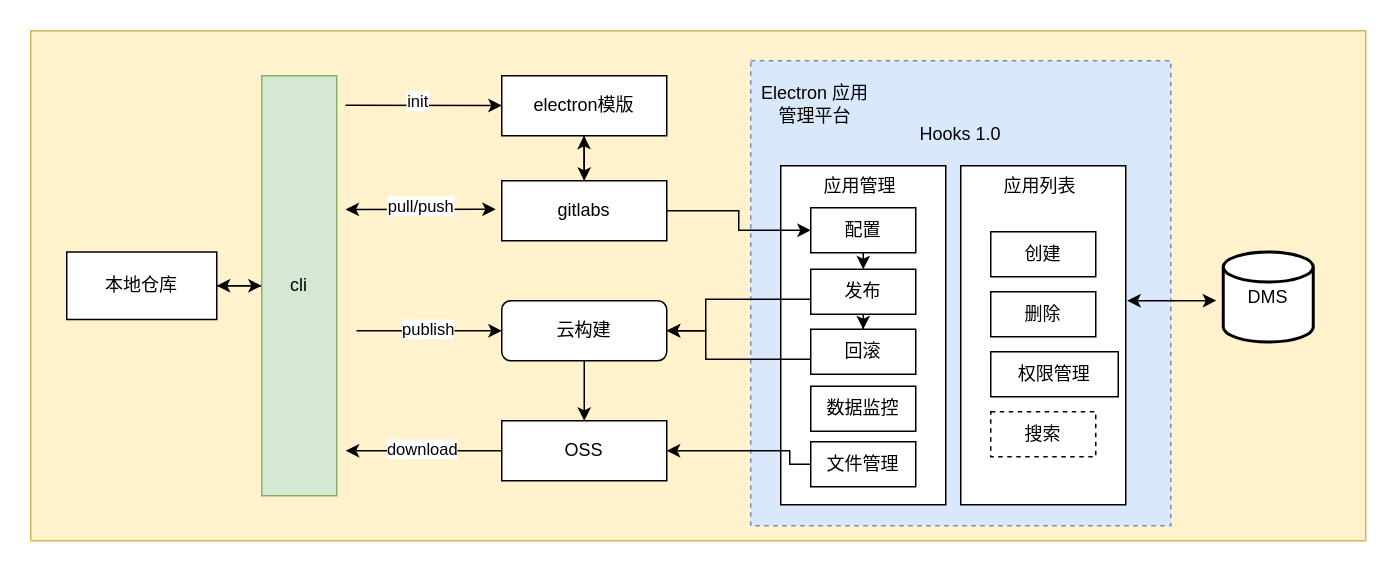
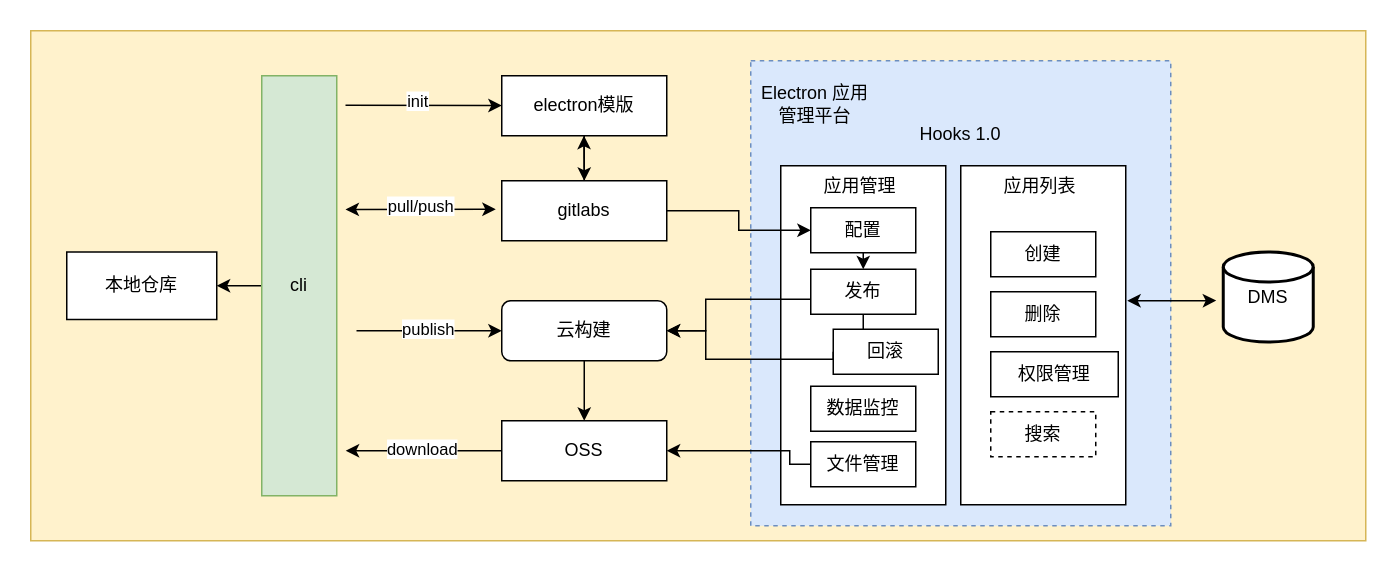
  <mxCell id="0" />
  <mxCell id="1" parent="0" />
  <mxCell id="2" value="" style="rounded=0;whiteSpace=wrap;html=1;fillColor=#fff2cc;strokeColor=#d6b656;" parent="1" vertex="1"><mxGeometry x="20" y="20" width="890" height="340" as="geometry" /></mxCell>
  <mxCell id="3" value="" style="rounded=0;whiteSpace=wrap;html=1;dashed=1;fillColor=#dae8fc;strokeColor=#6c8ebf;" parent="1" vertex="1"><mxGeometry x="500" y="40" width="280" height="310" as="geometry" /></mxCell>
  <mxCell id="4" value="" style="rounded=0;whiteSpace=wrap;html=1;" parent="1" vertex="1"><mxGeometry x="640" y="110" width="110" height="226" as="geometry" /></mxCell>
  <mxCell id="5" value="" style="rounded=0;whiteSpace=wrap;html=1;" parent="1" vertex="1"><mxGeometry x="520" y="110" width="110" height="226" as="geometry" /></mxCell>
  <mxCell id="6" style="edgeStyle=orthogonalEdgeStyle;rounded=0;orthogonalLoop=1;jettySize=auto;html=1;exitX=0.5;exitY=1;exitDx=0;exitDy=0;entryX=0.5;entryY=0;entryDx=0;entryDy=0;" parent="1" source="7" target="12" edge="1"><mxGeometry relative="1" as="geometry" /></mxCell>
  <mxCell id="7" value="electron模版" style="rounded=0;whiteSpace=wrap;html=1;" parent="1" vertex="1"><mxGeometry x="334" y="50" width="110" height="40" as="geometry" /></mxCell>
  <mxCell id="8" style="edgeStyle=orthogonalEdgeStyle;rounded=0;orthogonalLoop=1;jettySize=auto;html=1;exitX=0;exitY=0.5;exitDx=0;exitDy=0;" parent="1" source="9" edge="1"><mxGeometry relative="1" as="geometry"><mxPoint x="144" y="190.31" as="targetPoint" /></mxGeometry></mxCell>
  <mxCell id="9" value="cli" style="rounded=0;whiteSpace=wrap;html=1;fillColor=#d5e8d4;strokeColor=#82b366;" parent="1" vertex="1"><mxGeometry x="174" y="50" width="50" height="280" as="geometry" /></mxCell>
  <mxCell id="10" style="edgeStyle=orthogonalEdgeStyle;rounded=0;orthogonalLoop=1;jettySize=auto;html=1;exitX=0.5;exitY=0;exitDx=0;exitDy=0;" parent="1" source="12" edge="1"><mxGeometry relative="1" as="geometry"><mxPoint x="388.793" y="90" as="targetPoint" /></mxGeometry></mxCell>
  <mxCell id="11" value="" style="edgeStyle=orthogonalEdgeStyle;rounded=0;orthogonalLoop=1;jettySize=auto;html=1;" parent="1" source="12" target="33" edge="1"><mxGeometry relative="1" as="geometry" /></mxCell>
  <mxCell id="12" value="gitlabs" style="rounded=0;whiteSpace=wrap;html=1;" parent="1" vertex="1"><mxGeometry x="334" y="120" width="110" height="40" as="geometry" /></mxCell>
  <mxCell id="13" value="" style="edgeStyle=orthogonalEdgeStyle;rounded=0;orthogonalLoop=1;jettySize=auto;html=1;" parent="1" source="14" target="17" edge="1"><mxGeometry relative="1" as="geometry" /></mxCell>
  <mxCell id="14" value="云构建" style="whiteSpace=wrap;html=1;rounded=1;" parent="1" vertex="1"><mxGeometry x="334" y="200" width="110" height="40" as="geometry" /></mxCell>
  <mxCell id="15" style="edgeStyle=orthogonalEdgeStyle;rounded=0;orthogonalLoop=1;jettySize=auto;html=1;exitX=0;exitY=0.5;exitDx=0;exitDy=0;" parent="1" source="17" edge="1"><mxGeometry relative="1" as="geometry"><mxPoint x="230" y="300" as="targetPoint" /><Array as="points"><mxPoint x="230" y="300" /></Array></mxGeometry></mxCell>
  <mxCell id="16" value="download" style="edgeLabel;html=1;align=center;verticalAlign=middle;resizable=0;points=[];" parent="15" vertex="1" connectable="0"><mxGeometry x="0.108" y="-2" relative="1" as="geometry"><mxPoint x="4" as="offset" /></mxGeometry></mxCell>
  <mxCell id="17" value="OSS" style="rounded=0;whiteSpace=wrap;html=1;" parent="1" vertex="1"><mxGeometry x="334" y="280" width="110" height="40" as="geometry" /></mxCell>
- <mxCell id="18" value="" style="edgeStyle=orthogonalEdgeStyle;rounded=0;orthogonalLoop=1;jettySize=auto;html=1;" parent="1" source="19" target="9" edge="1"><mxGeometry relative="1" as="geometry" /></mxCell>
  <mxCell id="19" value="本地仓库" style="rounded=0;whiteSpace=wrap;html=1;" parent="1" vertex="1"><mxGeometry x="44" y="167.5" width="100" height="45" as="geometry" /></mxCell>
  <mxCell id="20" value="" style="endArrow=classic;html=1;entryX=0;entryY=0.5;entryDx=0;entryDy=0;exitX=0.244;exitY=0.588;exitDx=0;exitDy=0;exitPerimeter=0;" parent="1" source="2" target="14" edge="1"><mxGeometry width="50" height="50" relative="1" as="geometry"><mxPoint x="240" y="260" as="sourcePoint" /><mxPoint x="290" y="210" as="targetPoint" /></mxGeometry></mxCell>
  <mxCell id="21" value="publish" style="edgeLabel;html=1;align=center;verticalAlign=middle;resizable=0;points=[];" parent="20" vertex="1" connectable="0"><mxGeometry x="-0.12" y="1" relative="1" as="geometry"><mxPoint x="4" as="offset" /></mxGeometry></mxCell>
  <mxCell id="22" value="" style="endArrow=classic;html=1;entryX=0;entryY=0.5;entryDx=0;entryDy=0;exitX=0.338;exitY=0.412;exitDx=0;exitDy=0;exitPerimeter=0;" parent="1" edge="1"><mxGeometry width="50" height="50" relative="1" as="geometry"><mxPoint x="229.84" y="69.66" as="sourcePoint" /><mxPoint x="334" y="69.84" as="targetPoint" /></mxGeometry></mxCell>
  <mxCell id="23" value="init" style="edgeLabel;html=1;align=center;verticalAlign=middle;resizable=0;points=[];" parent="22" vertex="1" connectable="0"><mxGeometry x="-0.146" y="3" relative="1" as="geometry"><mxPoint x="4" as="offset" /></mxGeometry></mxCell>
  <mxCell id="24" value="" style="endArrow=classic;startArrow=classic;html=1;exitX=0.338;exitY=0.227;exitDx=0;exitDy=0;exitPerimeter=0;" parent="1" edge="1"><mxGeometry width="50" height="50" relative="1" as="geometry"><mxPoint x="229.84" y="139.095" as="sourcePoint" /><mxPoint x="330" y="139" as="targetPoint" /></mxGeometry></mxCell>
  <mxCell id="25" value="pull/push" style="edgeLabel;html=1;align=center;verticalAlign=middle;resizable=0;points=[];" parent="24" vertex="1" connectable="0"><mxGeometry x="-0.084" y="3" relative="1" as="geometry"><mxPoint x="4" as="offset" /></mxGeometry></mxCell>
  <mxCell id="26" value="Electron 应用管理平台" style="text;html=1;strokeColor=none;fillColor=none;align=center;verticalAlign=middle;whiteSpace=wrap;rounded=0;" parent="1" vertex="1"><mxGeometry x="506" y="59" width="74" height="20" as="geometry" /></mxCell>
  <mxCell id="27" style="edgeStyle=orthogonalEdgeStyle;rounded=0;orthogonalLoop=1;jettySize=auto;html=1;exitX=0;exitY=0.5;exitDx=0;exitDy=0;entryX=1;entryY=0.5;entryDx=0;entryDy=0;" parent="1" source="29" target="14" edge="1"><mxGeometry relative="1" as="geometry"><mxPoint x="440" y="220" as="targetPoint" /><Array as="points"><mxPoint x="470" y="199" /><mxPoint x="470" y="220" /></Array></mxGeometry></mxCell>
  <mxCell id="28" style="edgeStyle=orthogonalEdgeStyle;rounded=0;orthogonalLoop=1;jettySize=auto;html=1;exitX=0.5;exitY=1;exitDx=0;exitDy=0;" parent="1" source="29" target="31" edge="1"><mxGeometry relative="1" as="geometry" /></mxCell>
  <mxCell id="29" value="发布" style="rounded=0;whiteSpace=wrap;html=1;" parent="1" vertex="1"><mxGeometry x="540" y="179" width="70" height="30" as="geometry" /></mxCell>
  <mxCell id="30" style="edgeStyle=orthogonalEdgeStyle;rounded=0;orthogonalLoop=1;jettySize=auto;html=1;exitX=0;exitY=0.5;exitDx=0;exitDy=0;entryX=1;entryY=0.5;entryDx=0;entryDy=0;" parent="1" source="31" target="14" edge="1"><mxGeometry relative="1" as="geometry"><Array as="points"><mxPoint x="470" y="239" /><mxPoint x="470" y="220" /></Array></mxGeometry></mxCell>
- <mxCell id="31" value="回滚" style="rounded=0;whiteSpace=wrap;html=1;" parent="1" vertex="1"><mxGeometry x="540" y="219" width="70" height="30" as="geometry" /></mxCell>
+ <mxCell id="31" value="回滚" style="rounded=0;whiteSpace=wrap;html=1;" parent="1" vertex="1"><mxGeometry x="555" y="219" width="70" height="30" as="geometry" /></mxCell>
  <mxCell id="32" style="edgeStyle=orthogonalEdgeStyle;rounded=0;orthogonalLoop=1;jettySize=auto;html=1;exitX=0.5;exitY=1;exitDx=0;exitDy=0;entryX=0.5;entryY=0;entryDx=0;entryDy=0;" parent="1" source="33" target="29" edge="1"><mxGeometry relative="1" as="geometry" /></mxCell>
  <mxCell id="33" value="配置" style="rounded=0;whiteSpace=wrap;html=1;" parent="1" vertex="1"><mxGeometry x="540" y="138" width="70" height="30" as="geometry" /></mxCell>
  <mxCell id="34" style="edgeStyle=orthogonalEdgeStyle;rounded=0;orthogonalLoop=1;jettySize=auto;html=1;exitX=0;exitY=0.5;exitDx=0;exitDy=0;" parent="1" source="35" target="17" edge="1"><mxGeometry relative="1" as="geometry"><Array as="points"><mxPoint x="526" y="300" /></Array></mxGeometry></mxCell>
  <mxCell id="35" value="文件管理" style="rounded=0;whiteSpace=wrap;html=1;" parent="1" vertex="1"><mxGeometry x="540" y="294" width="70" height="30" as="geometry" /></mxCell>
  <mxCell id="36" value="应用管理" style="text;html=1;strokeColor=none;fillColor=none;align=center;verticalAlign=middle;whiteSpace=wrap;rounded=0;" parent="1" vertex="1"><mxGeometry x="536" y="114" width="74" height="20" as="geometry" /></mxCell>
  <mxCell id="37" value="应用列表" style="text;html=1;strokeColor=none;fillColor=none;align=center;verticalAlign=middle;whiteSpace=wrap;rounded=0;" parent="1" vertex="1"><mxGeometry x="656" y="114" width="74" height="20" as="geometry" /></mxCell>
  <mxCell id="38" value="创建" style="rounded=0;whiteSpace=wrap;html=1;" parent="1" vertex="1"><mxGeometry x="660" y="154" width="70" height="30" as="geometry" /></mxCell>
  <mxCell id="39" value="删除" style="rounded=0;whiteSpace=wrap;html=1;" parent="1" vertex="1"><mxGeometry x="660" y="194" width="70" height="30" as="geometry" /></mxCell>
  <mxCell id="40" value="权限管理" style="rounded=0;whiteSpace=wrap;html=1;" parent="1" vertex="1"><mxGeometry x="660" y="234" width="85" height="30" as="geometry" /></mxCell>
  <mxCell id="41" value="搜索" style="rounded=0;whiteSpace=wrap;html=1;dashed=1;" parent="1" vertex="1"><mxGeometry x="660" y="274" width="70" height="30" as="geometry" /></mxCell>
  <mxCell id="42" value="DMS" style="strokeWidth=2;html=1;shape=mxgraph.flowchart.database;whiteSpace=wrap;" parent="1" vertex="1"><mxGeometry x="815" y="167.5" width="60" height="60" as="geometry" /></mxCell>
  <mxCell id="43" value="Hooks 1.0" style="text;html=1;strokeColor=none;fillColor=none;align=center;verticalAlign=middle;whiteSpace=wrap;rounded=0;" parent="1" vertex="1"><mxGeometry x="610" y="79" width="60" height="20" as="geometry" /></mxCell>
  <mxCell id="44" value="" style="endArrow=classic;startArrow=classic;html=1;entryX=0.888;entryY=0.529;entryDx=0;entryDy=0;entryPerimeter=0;" parent="1" target="2" edge="1"><mxGeometry width="50" height="50" relative="1" as="geometry"><mxPoint x="751" y="200" as="sourcePoint" /><mxPoint x="800" y="200" as="targetPoint" /><Array as="points"><mxPoint x="779" y="200" /><mxPoint x="800" y="200" /></Array></mxGeometry></mxCell>
  <mxCell id="45" value="数据监控" style="rounded=0;whiteSpace=wrap;html=1;" parent="1" vertex="1"><mxGeometry x="540" y="257" width="70" height="30" as="geometry" /></mxCell>
